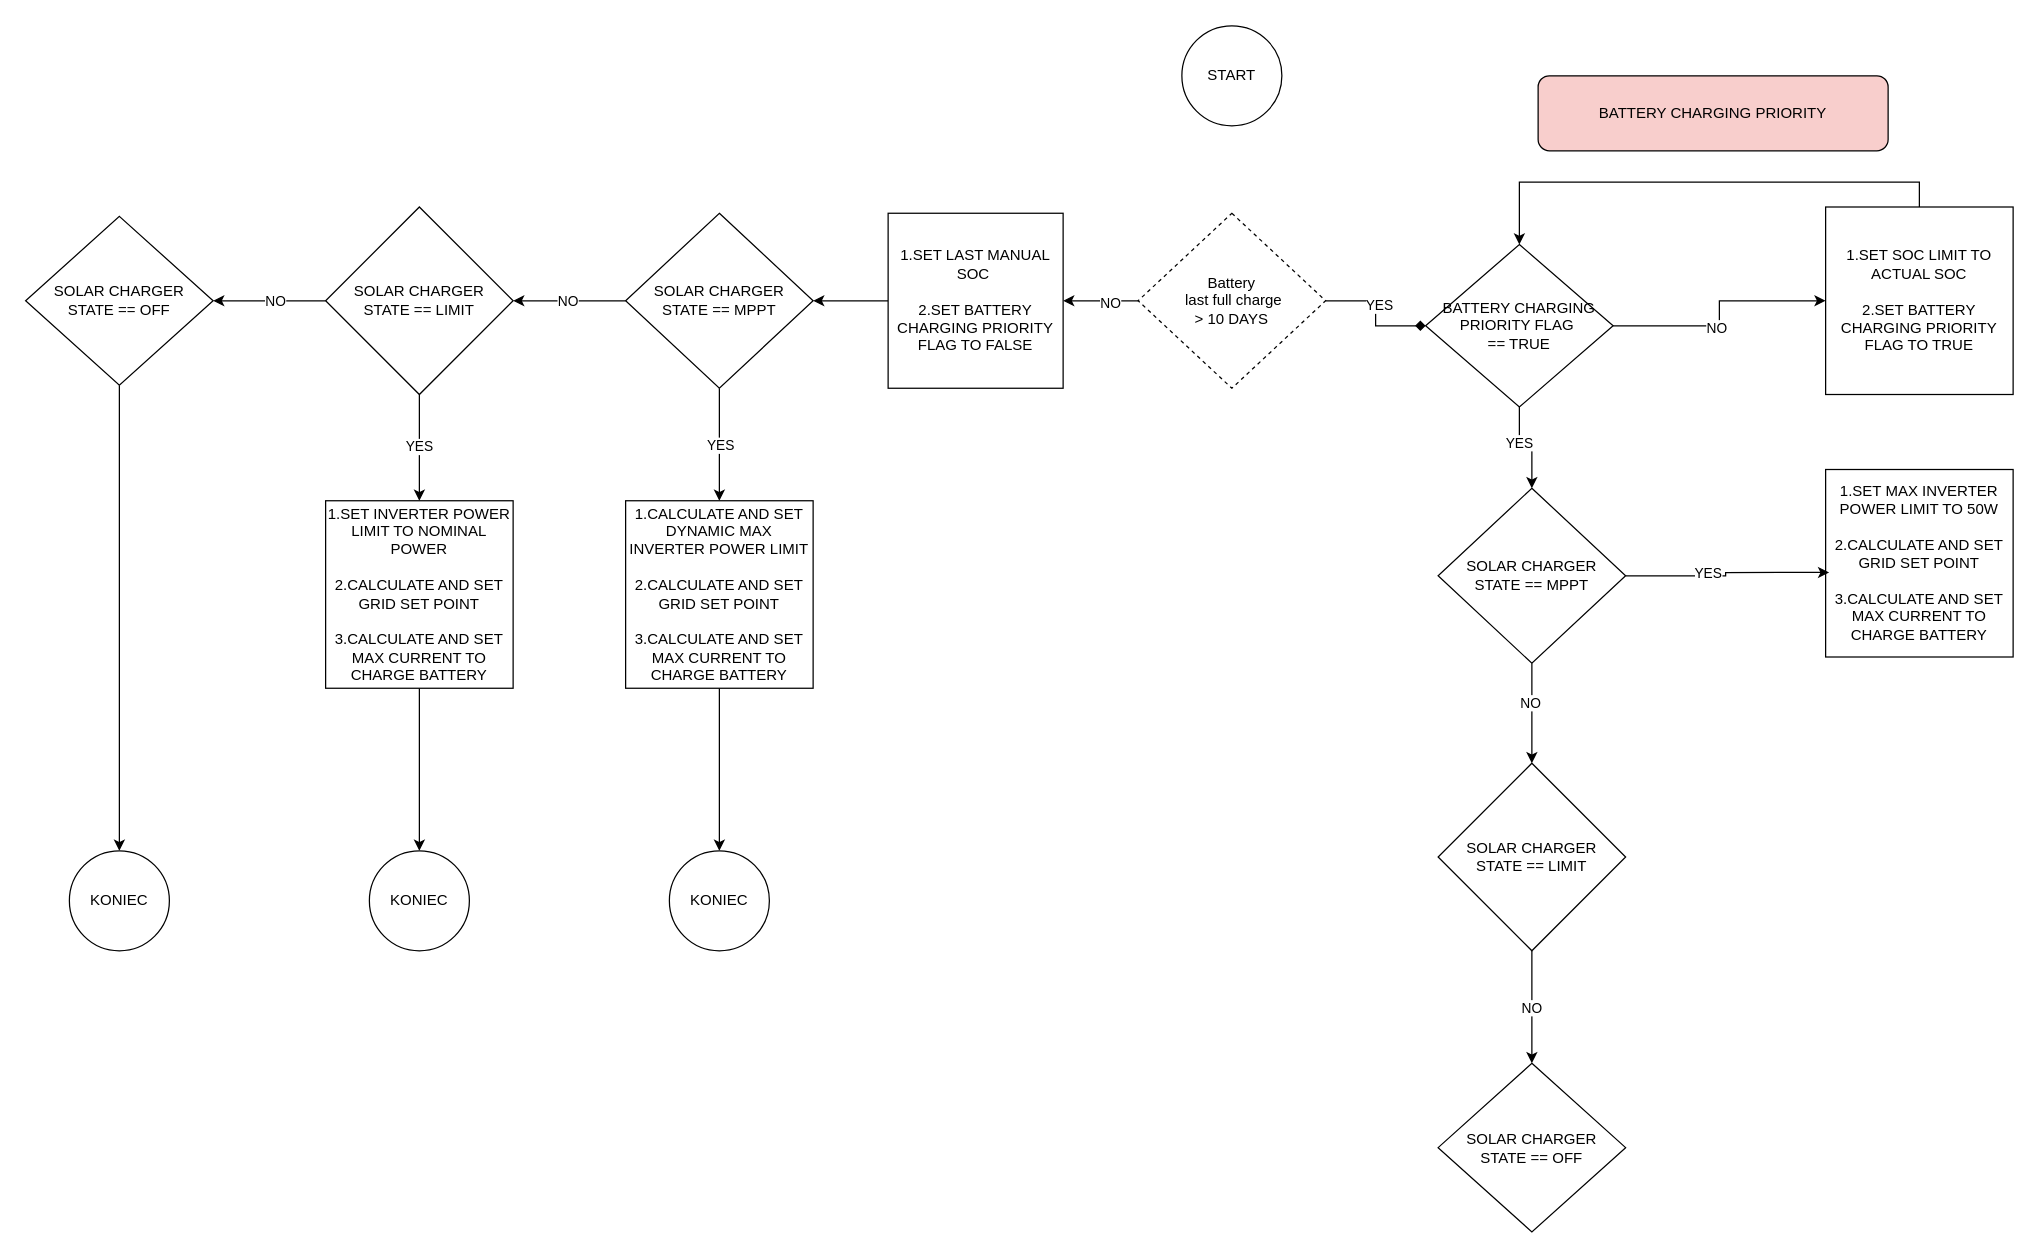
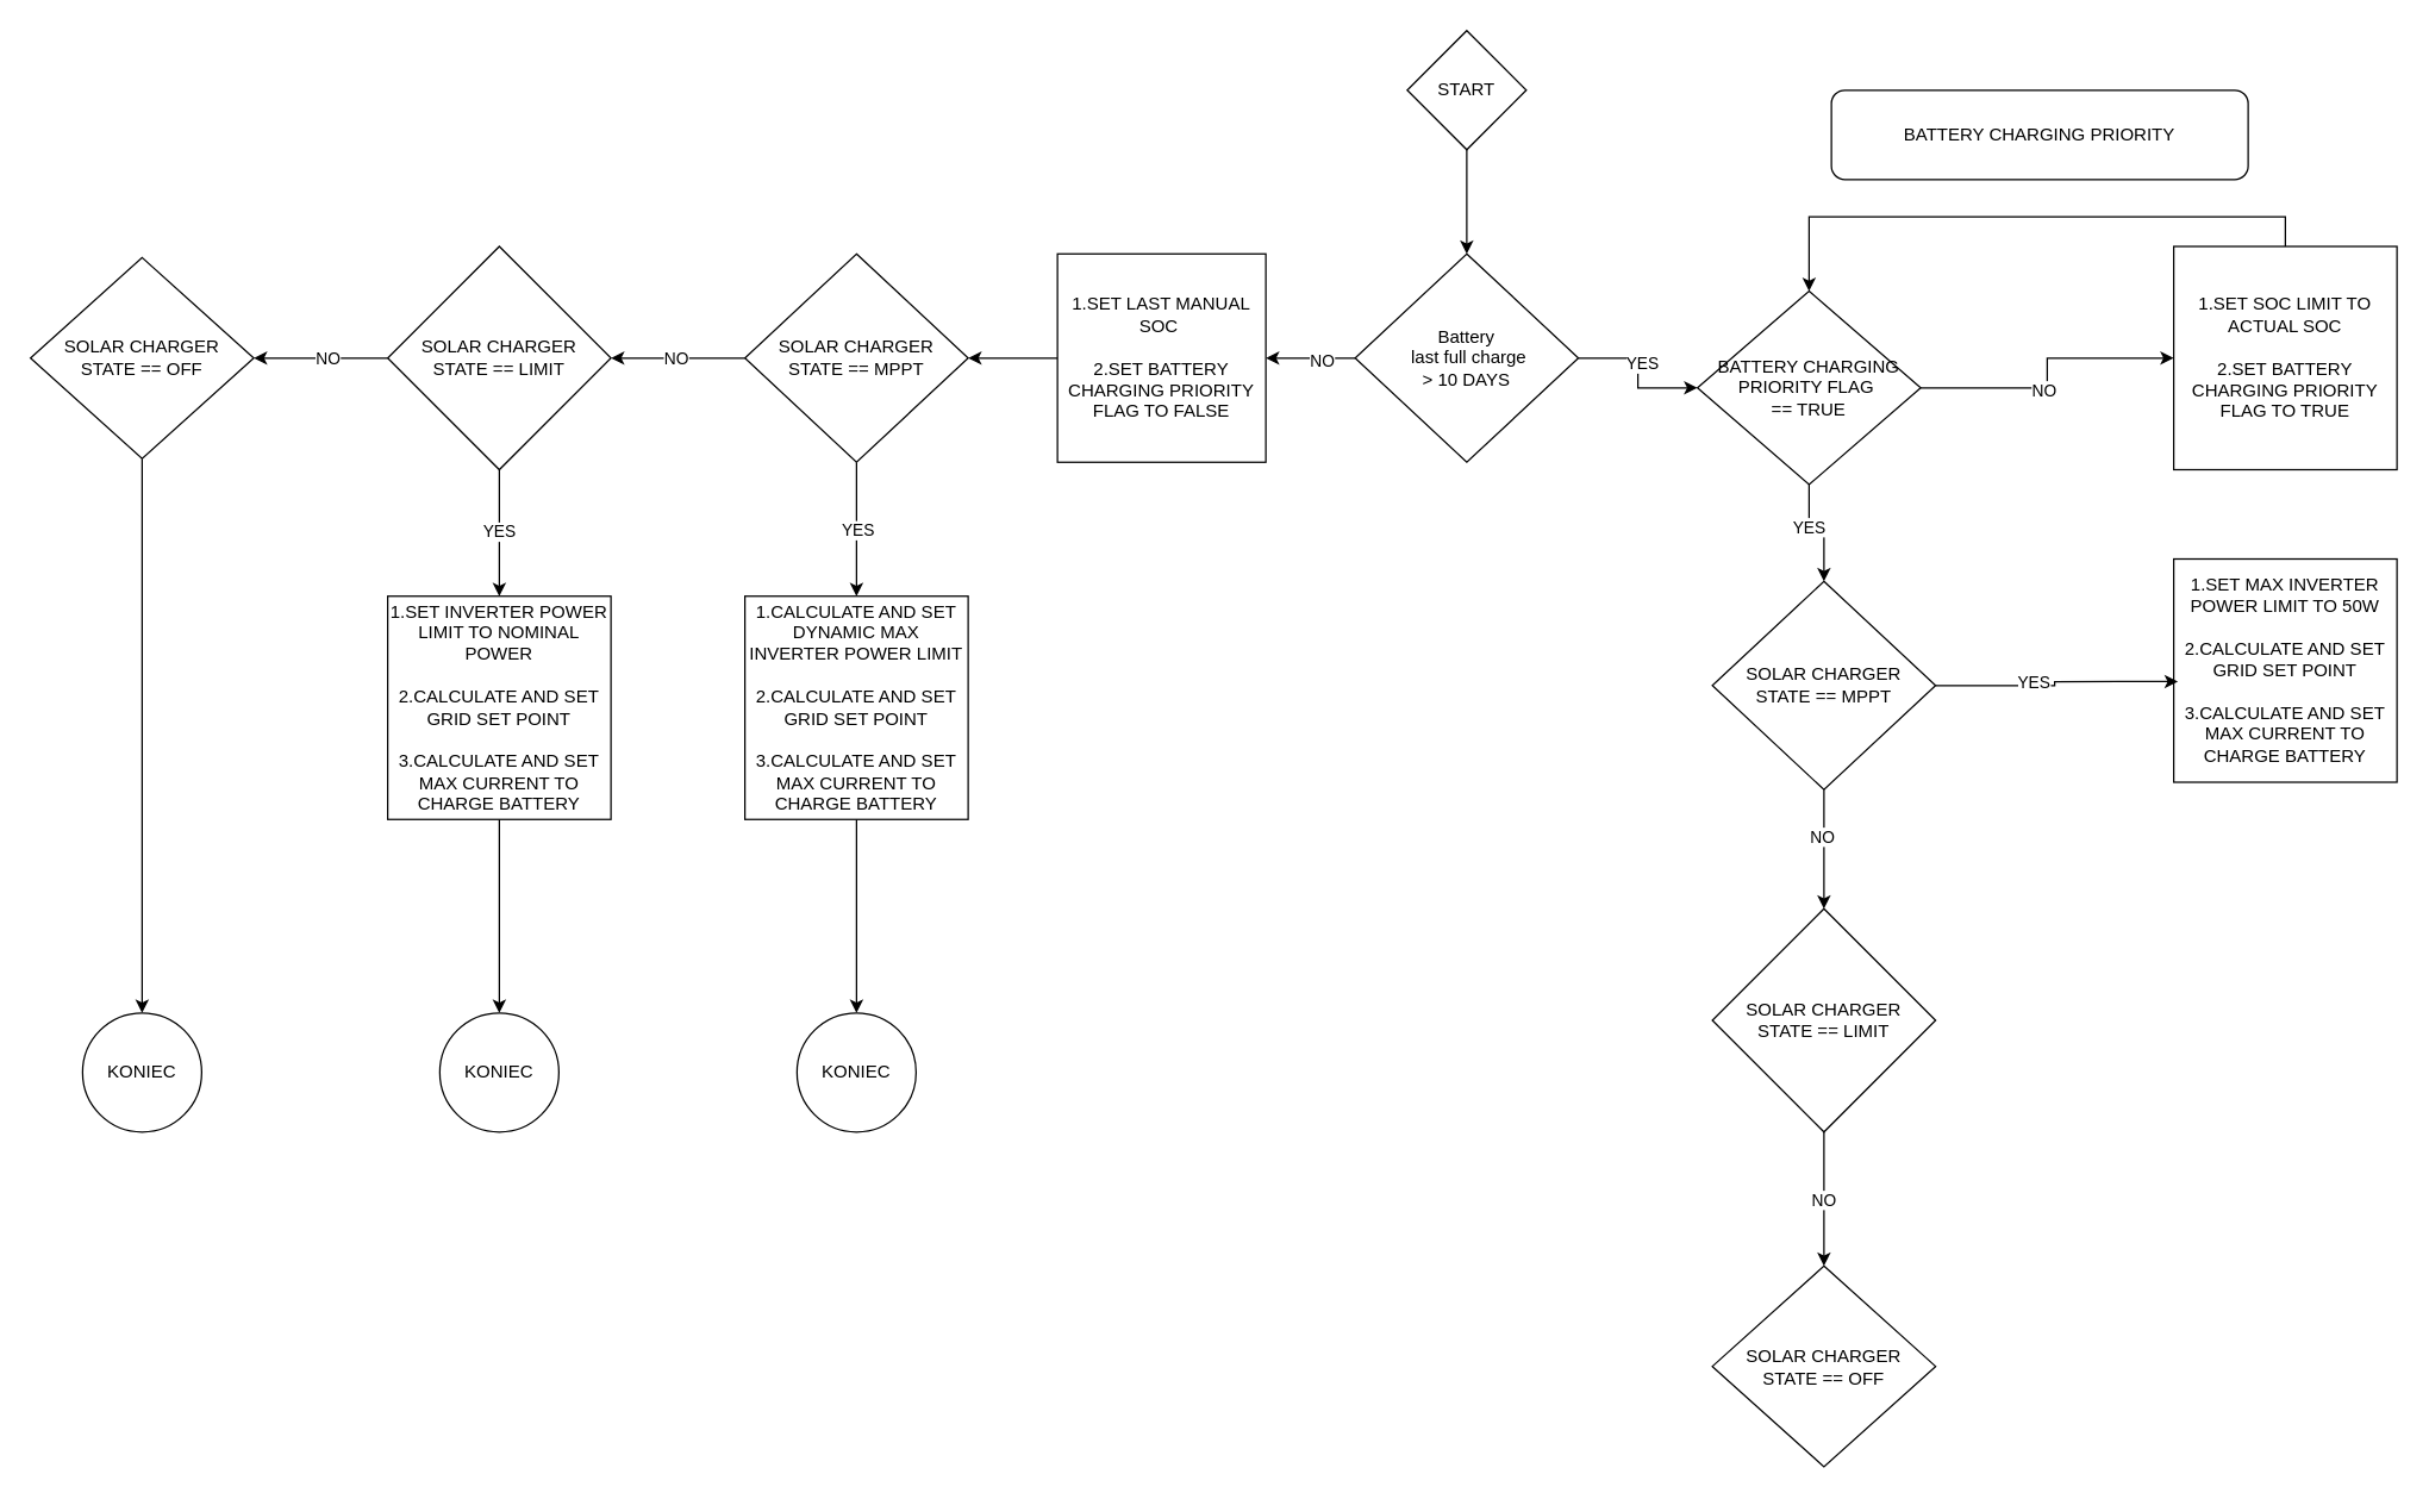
  <mxCell id="0" />
  <mxCell id="1" parent="0" />
  <mxCell id="2" value="" style="edgeStyle=orthogonalEdgeStyle;rounded=0;orthogonalLoop=1;jettySize=auto;html=1;" parent="1" source="6" target="10" edge="1"><mxGeometry relative="1" as="geometry" /></mxCell>
  <mxCell id="3" value="NO" style="edgeLabel;html=1;align=center;verticalAlign=middle;resizable=0;points=[];" vertex="1" connectable="0" parent="2"><mxGeometry x="-0.222" y="1" relative="1" as="geometry"><mxPoint as="offset" /></mxGeometry></mxCell>
- <mxCell id="4" style="edgeStyle=orthogonalEdgeStyle;rounded=0;orthogonalLoop=1;jettySize=auto;html=1;exitX=1;exitY=0.5;exitDx=0;exitDy=0;entryX=0;entryY=0.5;entryDx=0;entryDy=0;endArrow=diamond;" parent="1" source="6" target="28" edge="1"><mxGeometry relative="1" as="geometry" /></mxCell>
+ <mxCell id="4" style="edgeStyle=orthogonalEdgeStyle;rounded=0;orthogonalLoop=1;jettySize=auto;html=1;exitX=1;exitY=0.5;exitDx=0;exitDy=0;entryX=0;entryY=0.5;entryDx=0;entryDy=0;" parent="1" source="6" target="28" edge="1"><mxGeometry relative="1" as="geometry" /></mxCell>
  <mxCell id="5" value="YES" style="edgeLabel;html=1;align=center;verticalAlign=middle;resizable=0;points=[];" vertex="1" connectable="0" parent="4"><mxGeometry x="-0.148" y="2" relative="1" as="geometry"><mxPoint as="offset" /></mxGeometry></mxCell>
- <mxCell id="6" value="&lt;div&gt;Battery&lt;/div&gt;&lt;div&gt;&amp;nbsp;last full charge&lt;/div&gt;&amp;gt; 10 DAYS" style="rhombus;whiteSpace=wrap;html=1;dashed=1;" parent="1" vertex="1"><mxGeometry x="910" y="170" width="150" height="140" as="geometry" /></mxCell>
+ <mxCell id="6" value="&lt;div&gt;Battery&lt;/div&gt;&lt;div&gt;&amp;nbsp;last full charge&lt;/div&gt;&amp;gt; 10 DAYS" style="rhombus;whiteSpace=wrap;html=1;" parent="1" vertex="1"><mxGeometry x="910" y="170" width="150" height="140" as="geometry" /></mxCell>
  <mxCell id="7" style="edgeStyle=orthogonalEdgeStyle;rounded=0;orthogonalLoop=1;jettySize=auto;html=1;exitX=0.5;exitY=0;exitDx=0;exitDy=0;entryX=0.5;entryY=0;entryDx=0;entryDy=0;" edge="1" parent="1" source="8" target="28"><mxGeometry relative="1" as="geometry" /></mxCell>
  <mxCell id="8" value="1.SET SOC LIMIT TO ACTUAL SOC&lt;div&gt;&amp;nbsp;&lt;div&gt;2.SET BATTERY CHARGING PRIORITY FLAG TO TRUE&lt;/div&gt;&lt;/div&gt;" style="whiteSpace=wrap;html=1;aspect=fixed;" parent="1" vertex="1"><mxGeometry x="1460" y="165" width="150" height="150" as="geometry" /></mxCell>
  <mxCell id="9" value="" style="edgeStyle=orthogonalEdgeStyle;rounded=0;orthogonalLoop=1;jettySize=auto;html=1;" parent="1" source="10" target="15" edge="1"><mxGeometry relative="1" as="geometry" /></mxCell>
  <mxCell id="10" value="1.SET LAST MANUAL SOC&amp;nbsp;&lt;div&gt;&lt;br&gt;&lt;div&gt;2.SET BATTERY CHARGING PRIORITY FLAG TO FALSE&lt;/div&gt;&lt;/div&gt;" style="whiteSpace=wrap;html=1;aspect=fixed;" parent="1" vertex="1"><mxGeometry x="710" y="170" width="140" height="140" as="geometry" /></mxCell>
  <mxCell id="11" value="" style="edgeStyle=orthogonalEdgeStyle;rounded=0;orthogonalLoop=1;jettySize=auto;html=1;" parent="1" source="15" target="20" edge="1"><mxGeometry relative="1" as="geometry" /></mxCell>
  <mxCell id="12" value="NO" style="edgeLabel;html=1;align=center;verticalAlign=middle;resizable=0;points=[];" vertex="1" connectable="0" parent="11"><mxGeometry x="-0.139" y="-2" relative="1" as="geometry"><mxPoint x="-8" y="2" as="offset" /></mxGeometry></mxCell>
  <mxCell id="13" value="" style="edgeStyle=orthogonalEdgeStyle;rounded=0;orthogonalLoop=1;jettySize=auto;html=1;" edge="1" parent="1" source="15" target="39"><mxGeometry relative="1" as="geometry" /></mxCell>
  <mxCell id="14" value="YES" style="edgeLabel;html=1;align=center;verticalAlign=middle;resizable=0;points=[];" vertex="1" connectable="0" parent="13"><mxGeometry x="0.003" relative="1" as="geometry"><mxPoint as="offset" /></mxGeometry></mxCell>
  <mxCell id="15" value="SOLAR CHARGER&lt;div&gt;STATE == MPPT&lt;/div&gt;" style="rhombus;whiteSpace=wrap;html=1;" parent="1" vertex="1"><mxGeometry x="500" y="170" width="150" height="140" as="geometry" /></mxCell>
  <mxCell id="16" value="" style="edgeStyle=orthogonalEdgeStyle;rounded=0;orthogonalLoop=1;jettySize=auto;html=1;" parent="1" source="20" target="22" edge="1"><mxGeometry relative="1" as="geometry" /></mxCell>
  <mxCell id="17" value="NO" style="edgeLabel;html=1;align=center;verticalAlign=middle;resizable=0;points=[];" vertex="1" connectable="0" parent="16"><mxGeometry x="-0.42" y="-1" relative="1" as="geometry"><mxPoint x="-15" y="1" as="offset" /></mxGeometry></mxCell>
  <mxCell id="18" value="" style="edgeStyle=orthogonalEdgeStyle;rounded=0;orthogonalLoop=1;jettySize=auto;html=1;" edge="1" parent="1" source="20" target="41"><mxGeometry relative="1" as="geometry" /></mxCell>
  <mxCell id="19" value="YES" style="edgeLabel;html=1;align=center;verticalAlign=middle;resizable=0;points=[];" vertex="1" connectable="0" parent="18"><mxGeometry x="-0.032" y="-1" relative="1" as="geometry"><mxPoint as="offset" /></mxGeometry></mxCell>
  <mxCell id="20" value="SOLAR CHARGER&lt;div&gt;STATE == LIMIT&lt;/div&gt;" style="rhombus;whiteSpace=wrap;html=1;" parent="1" vertex="1"><mxGeometry x="260" y="165" width="150" height="150" as="geometry" /></mxCell>
  <mxCell id="21" style="edgeStyle=orthogonalEdgeStyle;rounded=0;orthogonalLoop=1;jettySize=auto;html=1;exitX=0.5;exitY=1;exitDx=0;exitDy=0;entryX=0.5;entryY=0;entryDx=0;entryDy=0;" edge="1" parent="1" source="22" target="44"><mxGeometry relative="1" as="geometry" /></mxCell>
  <mxCell id="22" value="SOLAR CHARGER&lt;div&gt;STATE == OFF&lt;/div&gt;" style="rhombus;whiteSpace=wrap;html=1;" parent="1" vertex="1"><mxGeometry x="20" y="172.5" width="150" height="135" as="geometry" /></mxCell>
- <mxCell id="23" value="BATTERY CHARGING PRIORITY" style="rounded=1;whiteSpace=wrap;html=1;fillColor=#f8cecc;" parent="1" vertex="1"><mxGeometry x="1230" y="60" width="280" height="60" as="geometry" /></mxCell>
+ <mxCell id="23" value="BATTERY CHARGING PRIORITY" style="rounded=1;whiteSpace=wrap;html=1;" parent="1" vertex="1"><mxGeometry x="1230" y="60" width="280" height="60" as="geometry" /></mxCell>
  <mxCell id="24" value="" style="edgeStyle=orthogonalEdgeStyle;rounded=0;orthogonalLoop=1;jettySize=auto;html=1;" parent="1" source="28" target="8" edge="1"><mxGeometry relative="1" as="geometry" /></mxCell>
  <mxCell id="25" value="NO" style="edgeLabel;html=1;align=center;verticalAlign=middle;resizable=0;points=[];" vertex="1" connectable="0" parent="24"><mxGeometry x="-0.136" y="-1" relative="1" as="geometry"><mxPoint as="offset" /></mxGeometry></mxCell>
  <mxCell id="26" style="edgeStyle=orthogonalEdgeStyle;rounded=0;orthogonalLoop=1;jettySize=auto;html=1;exitX=0.5;exitY=1;exitDx=0;exitDy=0;entryX=0.5;entryY=0;entryDx=0;entryDy=0;" edge="1" parent="1" source="28" target="33"><mxGeometry relative="1" as="geometry" /></mxCell>
  <mxCell id="27" value="YES" style="edgeLabel;html=1;align=center;verticalAlign=middle;resizable=0;points=[];" vertex="1" connectable="0" parent="26"><mxGeometry x="-0.255" y="-1" relative="1" as="geometry"><mxPoint as="offset" /></mxGeometry></mxCell>
  <mxCell id="28" value="BATTERY CHARGING PRIORITY FLAG&amp;nbsp;&lt;div&gt;== TRUE&lt;/div&gt;" style="rhombus;whiteSpace=wrap;html=1;" parent="1" vertex="1"><mxGeometry x="1140" y="195" width="150" height="130" as="geometry" /></mxCell>
- <mxCell id="30" value="START" style="ellipse;whiteSpace=wrap;html=1;aspect=fixed;" vertex="1" parent="1"><mxGeometry x="945" y="20" width="80" height="80" as="geometry" /></mxCell>
+ <mxCell id="29" value="" style="edgeStyle=orthogonalEdgeStyle;rounded=0;orthogonalLoop=1;jettySize=auto;html=1;" edge="1" parent="1" source="30" target="6"><mxGeometry relative="1" as="geometry" /></mxCell>
+ <mxCell id="30" value="START" style="rhombus;whiteSpace=wrap;html=1;aspect=fixed;" vertex="1" parent="1"><mxGeometry x="945" y="20" width="80" height="80" as="geometry" /></mxCell>
  <mxCell id="31" value="" style="edgeStyle=orthogonalEdgeStyle;rounded=0;orthogonalLoop=1;jettySize=auto;html=1;" edge="1" parent="1" source="33" target="36"><mxGeometry relative="1" as="geometry" /></mxCell>
  <mxCell id="32" value="NO" style="edgeLabel;html=1;align=center;verticalAlign=middle;resizable=0;points=[];" vertex="1" connectable="0" parent="31"><mxGeometry x="-0.23" y="-2" relative="1" as="geometry"><mxPoint as="offset" /></mxGeometry></mxCell>
  <mxCell id="33" value="SOLAR CHARGER&lt;div&gt;STATE == MPPT&lt;/div&gt;" style="rhombus;whiteSpace=wrap;html=1;" vertex="1" parent="1"><mxGeometry x="1150" y="390" width="150" height="140" as="geometry" /></mxCell>
  <mxCell id="34" value="" style="edgeStyle=orthogonalEdgeStyle;rounded=0;orthogonalLoop=1;jettySize=auto;html=1;" edge="1" parent="1" source="36" target="37"><mxGeometry relative="1" as="geometry" /></mxCell>
  <mxCell id="35" value="NO" style="edgeLabel;html=1;align=center;verticalAlign=middle;resizable=0;points=[];" vertex="1" connectable="0" parent="34"><mxGeometry x="0.005" y="-1" relative="1" as="geometry"><mxPoint as="offset" /></mxGeometry></mxCell>
  <mxCell id="36" value="SOLAR CHARGER&lt;div&gt;STATE == LIMIT&lt;/div&gt;" style="rhombus;whiteSpace=wrap;html=1;" vertex="1" parent="1"><mxGeometry x="1150" y="610" width="150" height="150" as="geometry" /></mxCell>
  <mxCell id="37" value="SOLAR CHARGER&lt;div&gt;STATE == OFF&lt;/div&gt;" style="rhombus;whiteSpace=wrap;html=1;" vertex="1" parent="1"><mxGeometry x="1150" y="850" width="150" height="135" as="geometry" /></mxCell>
  <mxCell id="38" style="edgeStyle=orthogonalEdgeStyle;rounded=0;orthogonalLoop=1;jettySize=auto;html=1;exitX=0.5;exitY=1;exitDx=0;exitDy=0;" edge="1" parent="1" source="39" target="42"><mxGeometry relative="1" as="geometry" /></mxCell>
  <mxCell id="39" value="1.CALCULATE AND SET DYNAMIC MAX INVERTER POWER LIMIT&lt;div&gt;&lt;br&gt;&lt;div&gt;2.CALCULATE AND SET GRID SET POINT&lt;/div&gt;&lt;/div&gt;&lt;div&gt;&lt;br&gt;&lt;/div&gt;&lt;div&gt;3.CALCULATE AND SET MAX CURRENT TO CHARGE BATTERY&lt;/div&gt;" style="whiteSpace=wrap;html=1;aspect=fixed;" vertex="1" parent="1"><mxGeometry x="500" y="400" width="150" height="150" as="geometry" /></mxCell>
  <mxCell id="40" style="edgeStyle=orthogonalEdgeStyle;rounded=0;orthogonalLoop=1;jettySize=auto;html=1;exitX=0.5;exitY=1;exitDx=0;exitDy=0;entryX=0.5;entryY=0;entryDx=0;entryDy=0;" edge="1" parent="1" source="41" target="43"><mxGeometry relative="1" as="geometry" /></mxCell>
  <mxCell id="41" value="1.SET INVERTER POWER LIMIT TO NOMINAL POWER&lt;div&gt;&lt;br&gt;&lt;div&gt;2.CALCULATE AND SET GRID SET POINT&lt;/div&gt;&lt;/div&gt;&lt;div&gt;&lt;br&gt;&lt;/div&gt;&lt;div&gt;3.CALCULATE AND SET MAX CURRENT TO CHARGE BATTERY&lt;/div&gt;" style="whiteSpace=wrap;html=1;aspect=fixed;" vertex="1" parent="1"><mxGeometry x="260" y="400" width="150" height="150" as="geometry" /></mxCell>
  <mxCell id="42" value="KONIEC" style="ellipse;whiteSpace=wrap;html=1;aspect=fixed;" vertex="1" parent="1"><mxGeometry x="535" y="680" width="80" height="80" as="geometry" /></mxCell>
  <mxCell id="43" value="KONIEC" style="ellipse;whiteSpace=wrap;html=1;aspect=fixed;" vertex="1" parent="1"><mxGeometry x="295" y="680" width="80" height="80" as="geometry" /></mxCell>
  <mxCell id="44" value="KONIEC" style="ellipse;whiteSpace=wrap;html=1;aspect=fixed;" vertex="1" parent="1"><mxGeometry x="55" y="680" width="80" height="80" as="geometry" /></mxCell>
  <mxCell id="45" value="1.SET MAX INVERTER POWER LIMIT TO 50W&lt;div&gt;&lt;br&gt;&lt;div&gt;2.CALCULATE AND SET GRID SET POINT&lt;/div&gt;&lt;/div&gt;&lt;div&gt;&lt;br&gt;&lt;/div&gt;&lt;div&gt;3.CALCULATE AND SET MAX CURRENT TO CHARGE BATTERY&lt;/div&gt;" style="whiteSpace=wrap;html=1;aspect=fixed;" vertex="1" parent="1"><mxGeometry x="1460" y="375" width="150" height="150" as="geometry" /></mxCell>
  <mxCell id="46" style="edgeStyle=orthogonalEdgeStyle;rounded=0;orthogonalLoop=1;jettySize=auto;html=1;exitX=1;exitY=0.5;exitDx=0;exitDy=0;entryX=0.019;entryY=0.549;entryDx=0;entryDy=0;entryPerimeter=0;" edge="1" parent="1" source="33" target="45"><mxGeometry relative="1" as="geometry" /></mxCell>
  <mxCell id="47" value="YES" style="edgeLabel;html=1;align=center;verticalAlign=middle;resizable=0;points=[];" vertex="1" connectable="0" parent="46"><mxGeometry x="-0.214" y="3" relative="1" as="geometry"><mxPoint as="offset" /></mxGeometry></mxCell>
